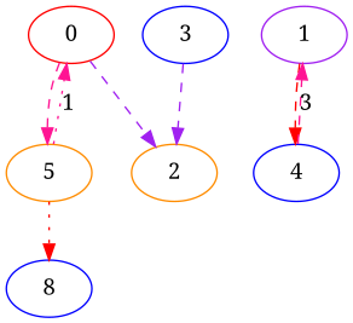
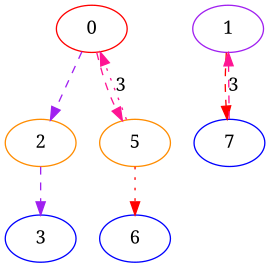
  digraph {
    fontname="Noto Serif"
    node [color=blue fontname="Noto Serif"]
    edge [color=deeppink fontname="Noto Serif" style=dashed]
    0 [color=red]
    2 [color=darkorange]
    5 [color=darkorange]
    3
-   6 [label=8]
+   6
    1 [color=purple]
-   4
+   4 [label=7]
    0 -> 2 [color=purple]
    0 -> 5
-   3 -> 2 [color=purple]
-   5 -> 0 [label=1 style=dotted]
+   2 -> 3 [color=purple]
+   5 -> 0 [label=3 style=dotted]
    5 -> 6 [color=red style=dotted]
    1 -> 4 [color=red]
    4 -> 1 [label=3]
  }
